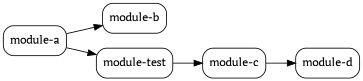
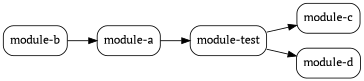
  digraph {
    fontname="PT Serif"
    rankdir=LR
    node [fontname="PT Serif" fontsize=14 shape=box style=rounded]
    edge [fontname="PT Serif" fontsize=10]
    n1 [label=<module-c>]
    n2 [label=<module-a>]
    n3 [label=<module-b>]
    n4 [label=<module-test>]
    n5 [label=<module-d>]
-   n2 -> n3
+   n3 -> n2
    n2 -> n4
    n4 -> n1
-   n1 -> n5
+   n4 -> n5
  }
